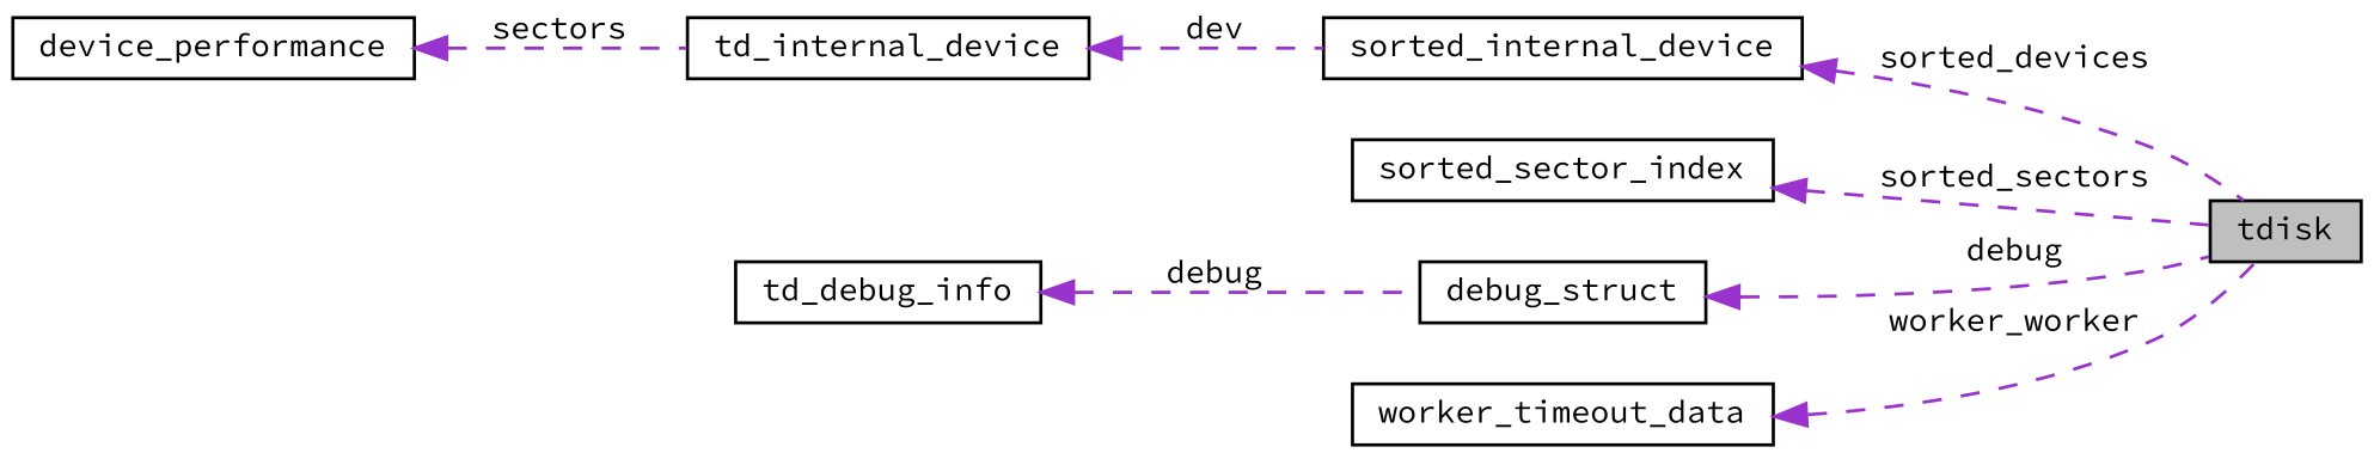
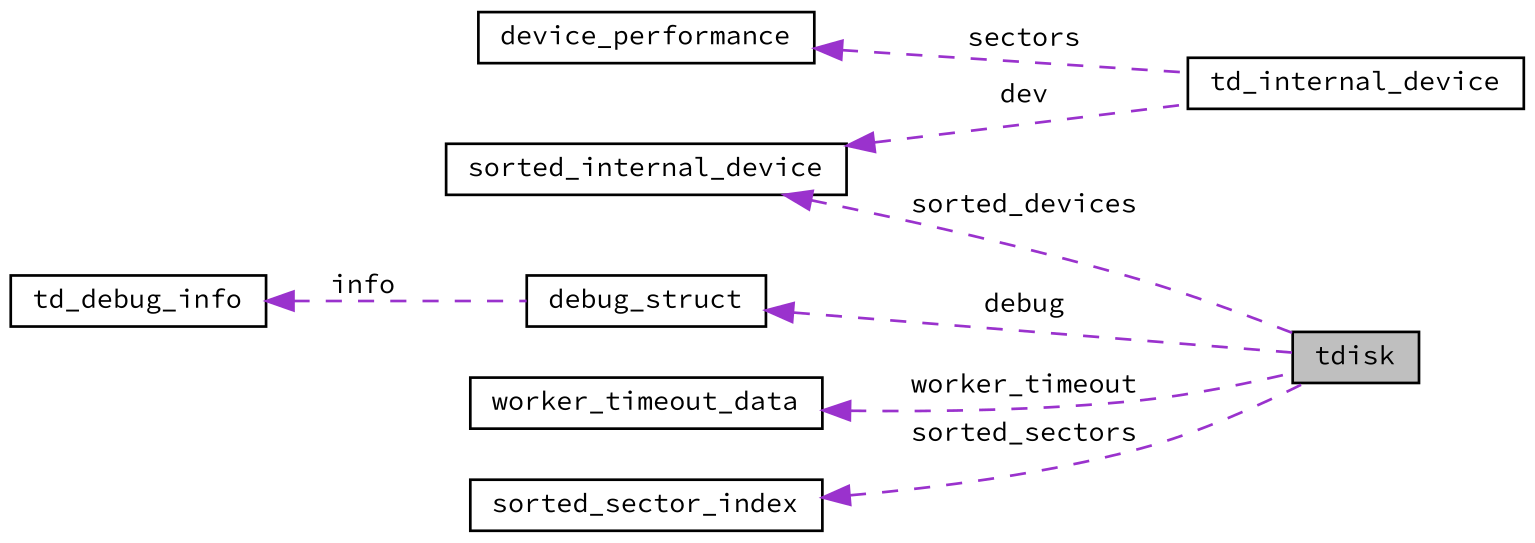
  digraph {
    fontname="Source Code Pro"
    rankdir=LR
    node [color=black fillcolor=white fontname="Source Code Pro" fontsize=10 shape=record style=filled]
    edge [color=darkorchid3 dir=back fontname="Source Code Pro" fontsize=10 labelfontname=Helvetica labelfontsize=10 style=dashed]
    n1 [fillcolor=grey75 fontcolor=black height=0.2 label=tdisk width=0.4]
    n2 [height=0.2 label=sorted_internal_device width=0.4]
    n3 [height=0.2 label=td_internal_device width=0.4]
    n4 [height=0.2 label=device_performance width=0.4]
    n5 [height=0.2 label=sorted_sector_index width=0.4]
    n6 [height=0.2 label=debug_struct width=0.4]
    n7 [height=0.2 label=td_debug_info width=0.4]
    n8 [height=0.2 label=worker_timeout_data width=0.4]
    n2 -> n1 [label=" sorted_devices"]
-   n3 -> n2 [label=" dev"]
+   n2 -> n3 [label=" dev"]
    n4 -> n3 [label=" sectors"]
    n5 -> n1 [label=" sorted_sectors"]
    n6 -> n1 [label=" debug"]
-   n7 -> n6 [label=" debug"]
-   n8 -> n1 [label=" worker_worker"]
+   n7 -> n6 [label=" info"]
+   n8 -> n1 [label=" worker_timeout"]
  }
